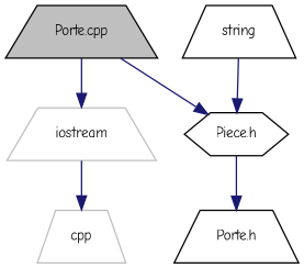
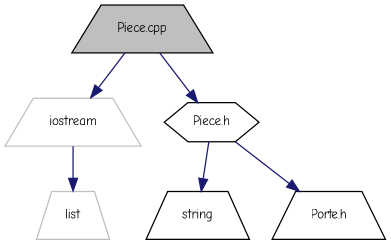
  digraph {
    fontname="Comic Neue"
    node [color=black fillcolor=white fontname="Comic Neue" fontsize=10 shape=trapezium style=filled]
    edge [color=midnightblue fontname="Comic Neue" fontsize=10 labelfontname=FreeSans labelfontsize=10 style=solid]
-   n1 [fillcolor=grey75 fontcolor=black height=0.2 label="Porte.cpp" width=0.4]
+   n1 [fillcolor=grey75 fontcolor=black height=0.2 label="Piece.cpp" width=0.4]
    n2 [color=grey75 height=0.2 label=iostream width=0.4]
    n3 [height=0.2 label="Piece.h" shape=hexagon width=0.4]
-   n4 [color=grey75 height=0.2 label=cpp width=0.4]
+   n4 [color=grey75 height=0.2 label=list width=0.4]
    n5 [height=0.2 label=string width=0.4]
    n6 [height=0.2 label="Porte.h" width=0.4]
    n1 -> n2
    n1 -> n3
    n2 -> n4
-   n5 -> n3
+   n3 -> n5
    n3 -> n6
  }
